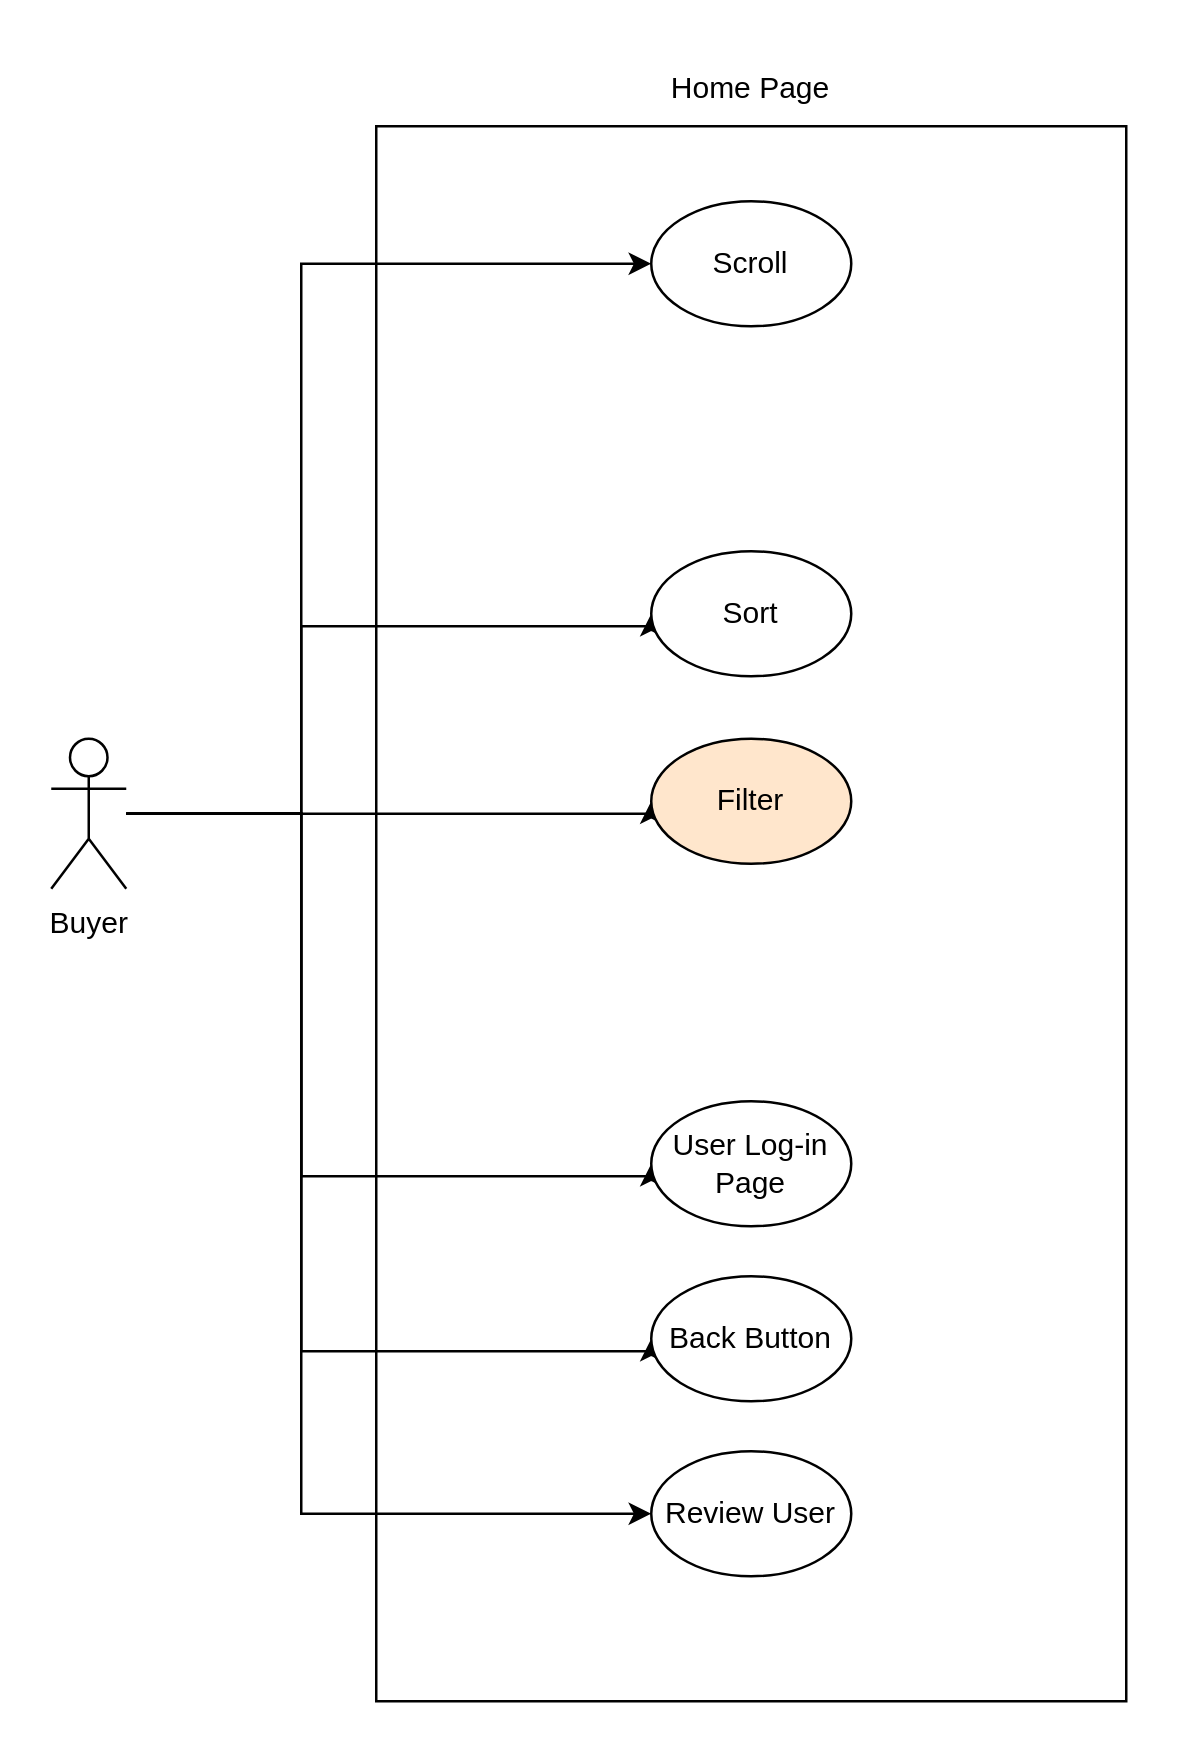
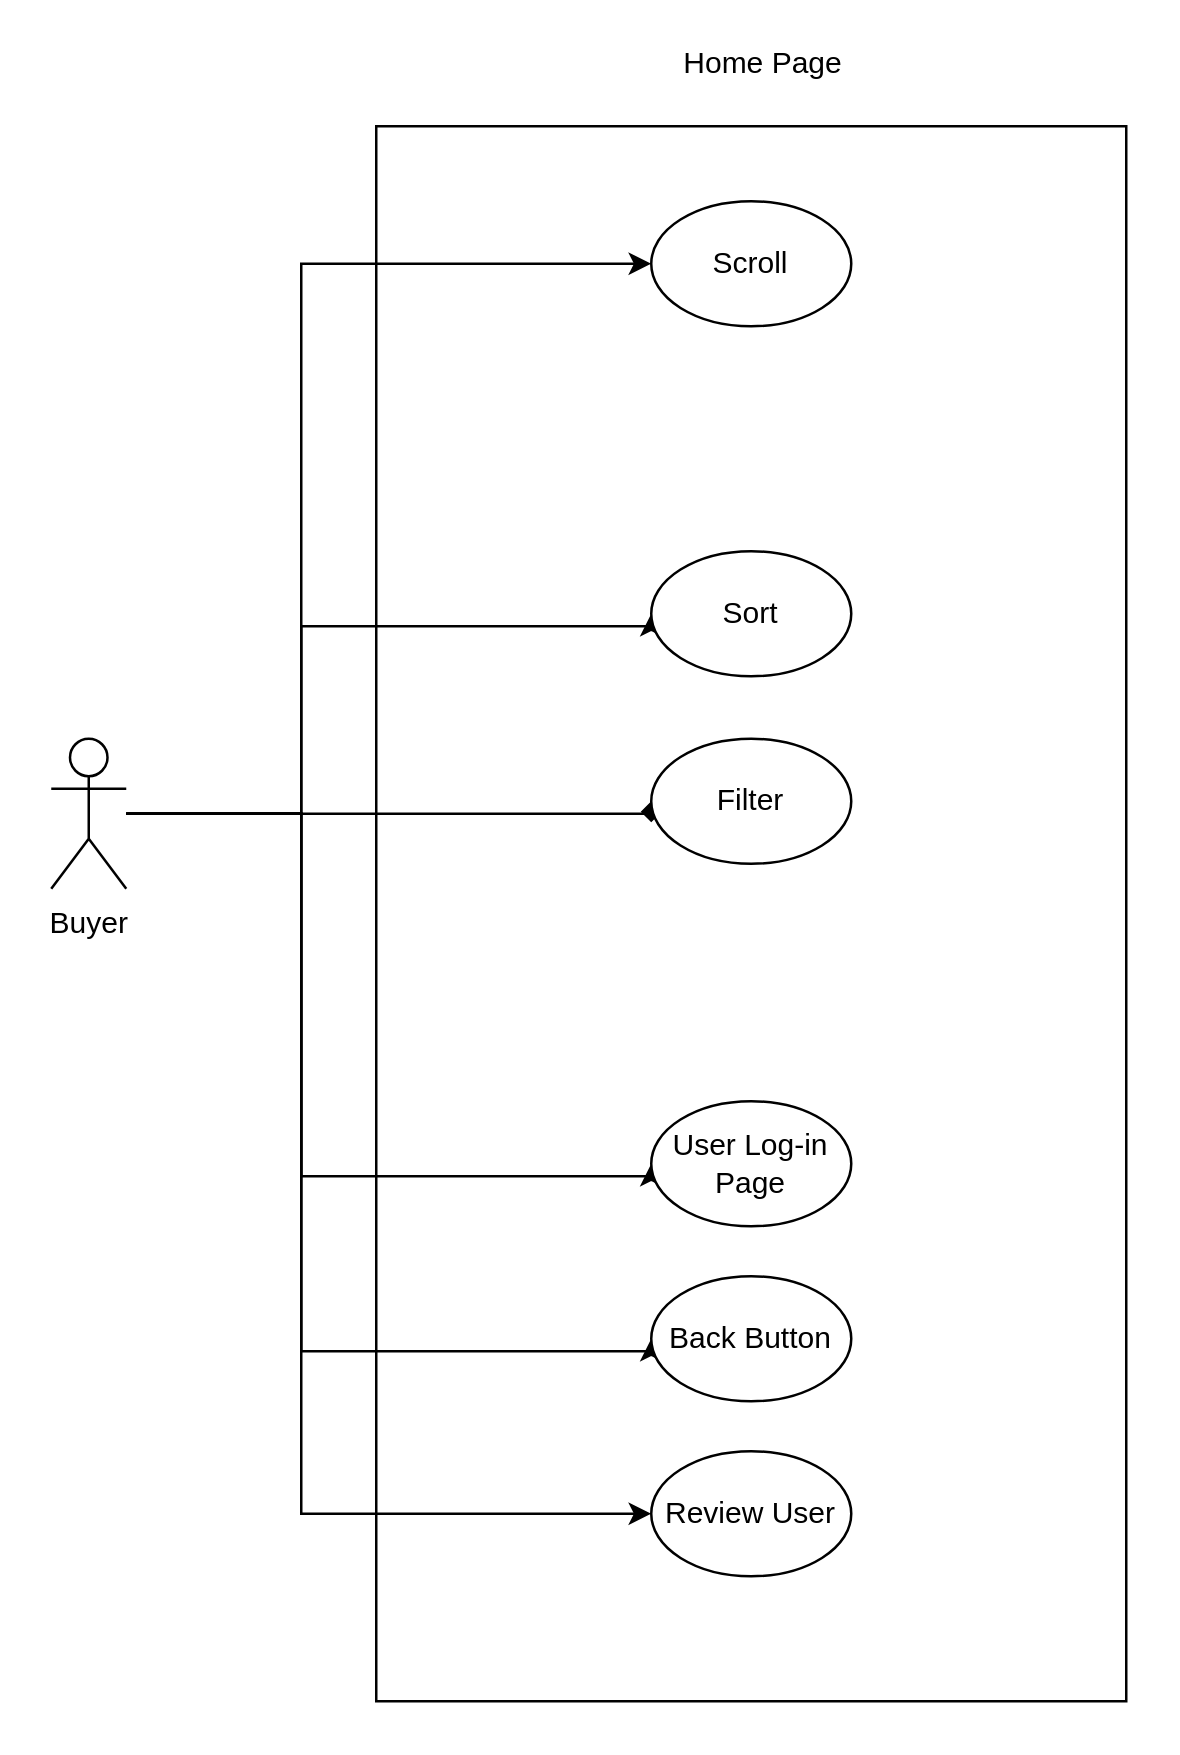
  <mxCell id="0" />
  <mxCell id="1" parent="0" />
  <mxCell id="2" value="" style="rounded=0;whiteSpace=wrap;html=1;" parent="1" vertex="1"><mxGeometry x="150" y="50" width="300" height="630" as="geometry" /></mxCell>
  <mxCell id="3" style="edgeStyle=orthogonalEdgeStyle;rounded=0;orthogonalLoop=1;jettySize=auto;html=1;entryX=0;entryY=0.5;entryDx=0;entryDy=0;" parent="1" source="9" target="11" edge="1"><mxGeometry relative="1" as="geometry"><Array as="points"><mxPoint x="120" y="325" /><mxPoint x="120" y="105" /></Array></mxGeometry></mxCell>
  <mxCell id="4" style="edgeStyle=orthogonalEdgeStyle;rounded=0;orthogonalLoop=1;jettySize=auto;html=1;entryX=0;entryY=0.5;entryDx=0;entryDy=0;" parent="1" source="9" target="12" edge="1"><mxGeometry relative="1" as="geometry"><Array as="points"><mxPoint x="120" y="325" /><mxPoint x="120" y="250" /><mxPoint x="260" y="250" /></Array></mxGeometry></mxCell>
- <mxCell id="5" style="edgeStyle=orthogonalEdgeStyle;rounded=0;orthogonalLoop=1;jettySize=auto;html=1;entryX=0;entryY=0.5;entryDx=0;entryDy=0;" parent="1" source="9" target="13" edge="1"><mxGeometry relative="1" as="geometry"><Array as="points"><mxPoint x="260" y="325" /></Array></mxGeometry></mxCell>
+ <mxCell id="5" style="edgeStyle=orthogonalEdgeStyle;rounded=0;orthogonalLoop=1;jettySize=auto;html=1;entryX=0;entryY=0.5;entryDx=0;entryDy=0;endArrow=diamond;" parent="1" source="9" target="13" edge="1"><mxGeometry relative="1" as="geometry"><Array as="points"><mxPoint x="260" y="325" /></Array></mxGeometry></mxCell>
  <mxCell id="6" style="edgeStyle=orthogonalEdgeStyle;rounded=0;orthogonalLoop=1;jettySize=auto;html=1;entryX=0;entryY=0.5;entryDx=0;entryDy=0;" parent="1" source="9" target="14" edge="1"><mxGeometry relative="1" as="geometry"><Array as="points"><mxPoint x="120" y="325" /><mxPoint x="120" y="470" /><mxPoint x="260" y="470" /></Array></mxGeometry></mxCell>
  <mxCell id="7" style="edgeStyle=orthogonalEdgeStyle;rounded=0;orthogonalLoop=1;jettySize=auto;html=1;entryX=0;entryY=0.5;entryDx=0;entryDy=0;" parent="1" source="9" target="15" edge="1"><mxGeometry relative="1" as="geometry"><Array as="points"><mxPoint x="120" y="325" /><mxPoint x="120" y="540" /><mxPoint x="260" y="540" /></Array></mxGeometry></mxCell>
  <mxCell id="8" style="edgeStyle=orthogonalEdgeStyle;rounded=0;orthogonalLoop=1;jettySize=auto;html=1;entryX=0;entryY=0.5;entryDx=0;entryDy=0;" edge="1" parent="1" source="9" target="17"><mxGeometry relative="1" as="geometry"><Array as="points"><mxPoint x="120" y="325" /><mxPoint x="120" y="605" /></Array></mxGeometry></mxCell>
  <mxCell id="9" value="Buyer" style="shape=umlActor;verticalLabelPosition=bottom;verticalAlign=top;html=1;outlineConnect=0;" parent="1" vertex="1"><mxGeometry x="20" y="295" width="30" height="60" as="geometry" /></mxCell>
- <mxCell id="10" value="Home Page" style="text;html=1;align=center;verticalAlign=middle;whiteSpace=wrap;rounded=0;" parent="1" vertex="1"><mxGeometry x="260" y="20" width="80" height="30" as="geometry" /></mxCell>
+ <mxCell id="10" value="Home Page" style="text;html=1;align=center;verticalAlign=middle;whiteSpace=wrap;rounded=0;" parent="1" vertex="1"><mxGeometry x="265" y="10" width="80" height="30" as="geometry" /></mxCell>
  <mxCell id="11" value="Scroll" style="ellipse;whiteSpace=wrap;html=1;" parent="1" vertex="1"><mxGeometry x="260" y="80" width="80" height="50" as="geometry" /></mxCell>
  <mxCell id="12" value="Sort" style="ellipse;whiteSpace=wrap;html=1;" parent="1" vertex="1"><mxGeometry x="260" y="220" width="80" height="50" as="geometry" /></mxCell>
- <mxCell id="13" value="Filter" style="ellipse;whiteSpace=wrap;html=1;fillColor=#ffe6cc;" parent="1" vertex="1"><mxGeometry x="260" y="295" width="80" height="50" as="geometry" /></mxCell>
+ <mxCell id="13" value="Filter" style="ellipse;whiteSpace=wrap;html=1;" parent="1" vertex="1"><mxGeometry x="260" y="295" width="80" height="50" as="geometry" /></mxCell>
  <mxCell id="14" value="User Log-in Page" style="ellipse;whiteSpace=wrap;html=1;" parent="1" vertex="1"><mxGeometry x="260" y="440" width="80" height="50" as="geometry" /></mxCell>
  <mxCell id="15" value="Back Button" style="ellipse;whiteSpace=wrap;html=1;" parent="1" vertex="1"><mxGeometry x="260" y="510" width="80" height="50" as="geometry" /></mxCell>
  <mxCell id="16" style="edgeStyle=orthogonalEdgeStyle;rounded=0;orthogonalLoop=1;jettySize=auto;html=1;exitX=0.5;exitY=1;exitDx=0;exitDy=0;" parent="1" source="2" target="2" edge="1"><mxGeometry relative="1" as="geometry" /></mxCell>
  <mxCell id="17" value="Review User" style="ellipse;whiteSpace=wrap;html=1;" vertex="1" parent="1"><mxGeometry x="260" y="580" width="80" height="50" as="geometry" /></mxCell>
